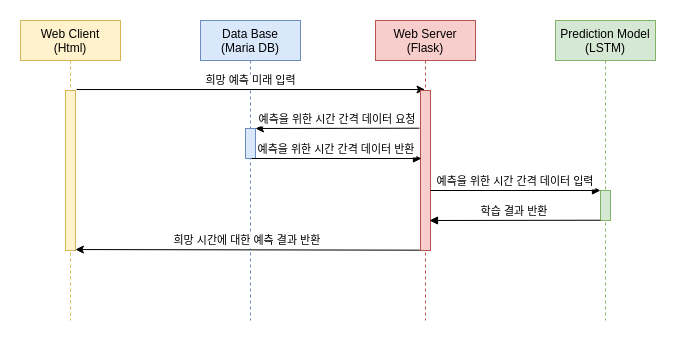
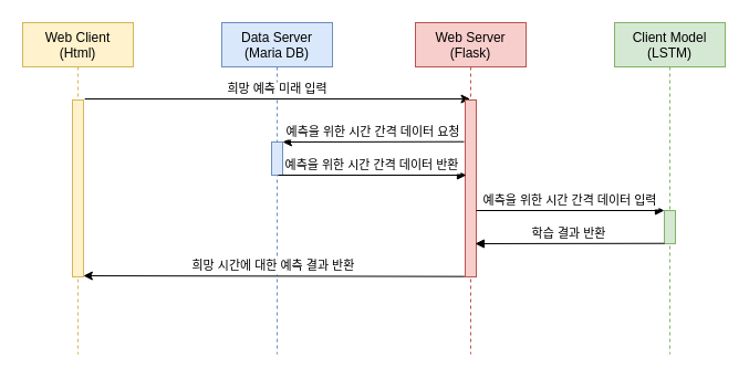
  <mxCell id="0" />
  <mxCell id="1" parent="0" />
  <mxCell id="2" value="Web Client&#10;(Html)" style="shape=umlLifeline;perimeter=lifelinePerimeter;container=1;collapsible=0;recursiveResize=0;rounded=0;shadow=0;strokeWidth=1;fillColor=#fff2cc;strokeColor=#d6b656;" vertex="1" parent="1"><mxGeometry x="20" y="20" width="100" height="300" as="geometry" /></mxCell>
  <mxCell id="3" value="" style="points=[];perimeter=orthogonalPerimeter;rounded=0;shadow=0;strokeWidth=1;fillColor=#fff2cc;strokeColor=#d6b656;" vertex="1" parent="2"><mxGeometry x="45" y="70" width="10" height="160" as="geometry" /></mxCell>
- <mxCell id="4" value="Data Base&#10;(Maria DB)" style="shape=umlLifeline;perimeter=lifelinePerimeter;container=1;collapsible=0;recursiveResize=0;rounded=0;shadow=0;strokeWidth=1;fillColor=#dae8fc;strokeColor=#6c8ebf;" vertex="1" parent="1"><mxGeometry x="200" y="20" width="100" height="300" as="geometry" /></mxCell>
+ <mxCell id="4" value="Data Server&#10;(Maria DB)" style="shape=umlLifeline;perimeter=lifelinePerimeter;container=1;collapsible=0;recursiveResize=0;rounded=0;shadow=0;strokeWidth=1;fillColor=#dae8fc;strokeColor=#6c8ebf;" vertex="1" parent="1"><mxGeometry x="200" y="20" width="100" height="300" as="geometry" /></mxCell>
  <mxCell id="5" value="희망 시간에 대한 예측 결과 반환" style="verticalAlign=bottom;endArrow=none;entryX=-0.062;entryY=0.998;shadow=0;strokeWidth=1;entryDx=0;entryDy=0;entryPerimeter=0;exitX=0.991;exitY=0.994;exitDx=0;exitDy=0;exitPerimeter=0;endFill=0;startArrow=classic;startFill=1;" edge="1" parent="1" source="3" target="8"><mxGeometry relative="1" as="geometry"><mxPoint x="175" y="100" as="sourcePoint" /></mxGeometry></mxCell>
  <mxCell id="6" value="희망 예측 미래 입력" style="verticalAlign=bottom;endArrow=none;entryX=1.116;entryY=-0.006;shadow=0;strokeWidth=1;entryDx=0;entryDy=0;entryPerimeter=0;startArrow=classic;startFill=1;endFill=0;" edge="1" parent="1" source="7" target="3"><mxGeometry relative="1" as="geometry"><mxPoint x="361" y="120" as="sourcePoint" /><mxPoint x="80" y="140" as="targetPoint" /></mxGeometry></mxCell>
  <mxCell id="7" value="Web Server&#10;(Flask)" style="shape=umlLifeline;perimeter=lifelinePerimeter;container=1;collapsible=0;recursiveResize=0;rounded=0;shadow=0;strokeWidth=1;fillColor=#f8cecc;strokeColor=#b85450;" vertex="1" parent="1"><mxGeometry x="375" y="20" width="100" height="300" as="geometry" /></mxCell>
  <mxCell id="8" value="" style="points=[];perimeter=orthogonalPerimeter;rounded=0;shadow=0;strokeWidth=1;fillColor=#f8cecc;strokeColor=#b85450;" vertex="1" parent="7"><mxGeometry x="45" y="70" width="10" height="160" as="geometry" /></mxCell>
  <mxCell id="9" value="" style="points=[];perimeter=orthogonalPerimeter;rounded=0;shadow=0;strokeWidth=1;fillColor=#dae8fc;strokeColor=#6c8ebf;" vertex="1" parent="7"><mxGeometry x="-130" y="108" width="10" height="30" as="geometry" /></mxCell>
- <mxCell id="10" value="Prediction Model&#10;(LSTM)" style="shape=umlLifeline;perimeter=lifelinePerimeter;container=1;collapsible=0;recursiveResize=0;rounded=0;shadow=0;strokeWidth=1;fillColor=#d5e8d4;strokeColor=#82b366;" vertex="1" parent="1"><mxGeometry x="555" y="20" width="100" height="300" as="geometry" /></mxCell>
+ <mxCell id="10" value="Client Model&#10;(LSTM)" style="shape=umlLifeline;perimeter=lifelinePerimeter;container=1;collapsible=0;recursiveResize=0;rounded=0;shadow=0;strokeWidth=1;fillColor=#d5e8d4;strokeColor=#82b366;" vertex="1" parent="1"><mxGeometry x="555" y="20" width="100" height="300" as="geometry" /></mxCell>
  <mxCell id="11" value="" style="points=[];perimeter=orthogonalPerimeter;rounded=0;shadow=0;strokeWidth=1;fillColor=#d5e8d4;strokeColor=#82b366;" vertex="1" parent="10"><mxGeometry x="45" y="170" width="10" height="30" as="geometry" /></mxCell>
  <mxCell id="12" value="예측을 위한 시간 간격 데이터 반환" style="verticalAlign=bottom;endArrow=block;entryX=0;entryY=0;shadow=0;strokeWidth=1;" edge="1" parent="1"><mxGeometry relative="1" as="geometry"><mxPoint x="251" y="158" as="sourcePoint" /><mxPoint x="421" y="158" as="targetPoint" /></mxGeometry></mxCell>
  <mxCell id="13" value="예측을 위한 시간 간격 데이터 요청" style="verticalAlign=bottom;endArrow=none;shadow=0;strokeWidth=1;startArrow=classic;startFill=1;endFill=0;entryX=-0.1;entryY=0.477;entryDx=0;entryDy=0;entryPerimeter=0;" edge="1" parent="1"><mxGeometry relative="1" as="geometry"><mxPoint x="255" y="128" as="sourcePoint" /><mxPoint x="419" y="127.71" as="targetPoint" /></mxGeometry></mxCell>
  <mxCell id="14" value="예측을 위한 시간 간격 데이터 입력" style="verticalAlign=bottom;endArrow=block;entryX=0;entryY=0;shadow=0;strokeWidth=1;" edge="1" parent="1"><mxGeometry relative="1" as="geometry"><mxPoint x="430" y="190" as="sourcePoint" /><mxPoint x="600" y="190" as="targetPoint" /></mxGeometry></mxCell>
  <mxCell id="15" value="학습 결과 반환" style="verticalAlign=bottom;endArrow=block;shadow=0;strokeWidth=1;entryX=1.075;entryY=1;entryDx=0;entryDy=0;entryPerimeter=0;exitX=0.002;exitY=0.991;exitDx=0;exitDy=0;exitPerimeter=0;" edge="1" parent="1" source="11"><mxGeometry relative="1" as="geometry"><mxPoint x="594" y="220" as="sourcePoint" /><mxPoint x="429" y="220" as="targetPoint" /></mxGeometry></mxCell>
